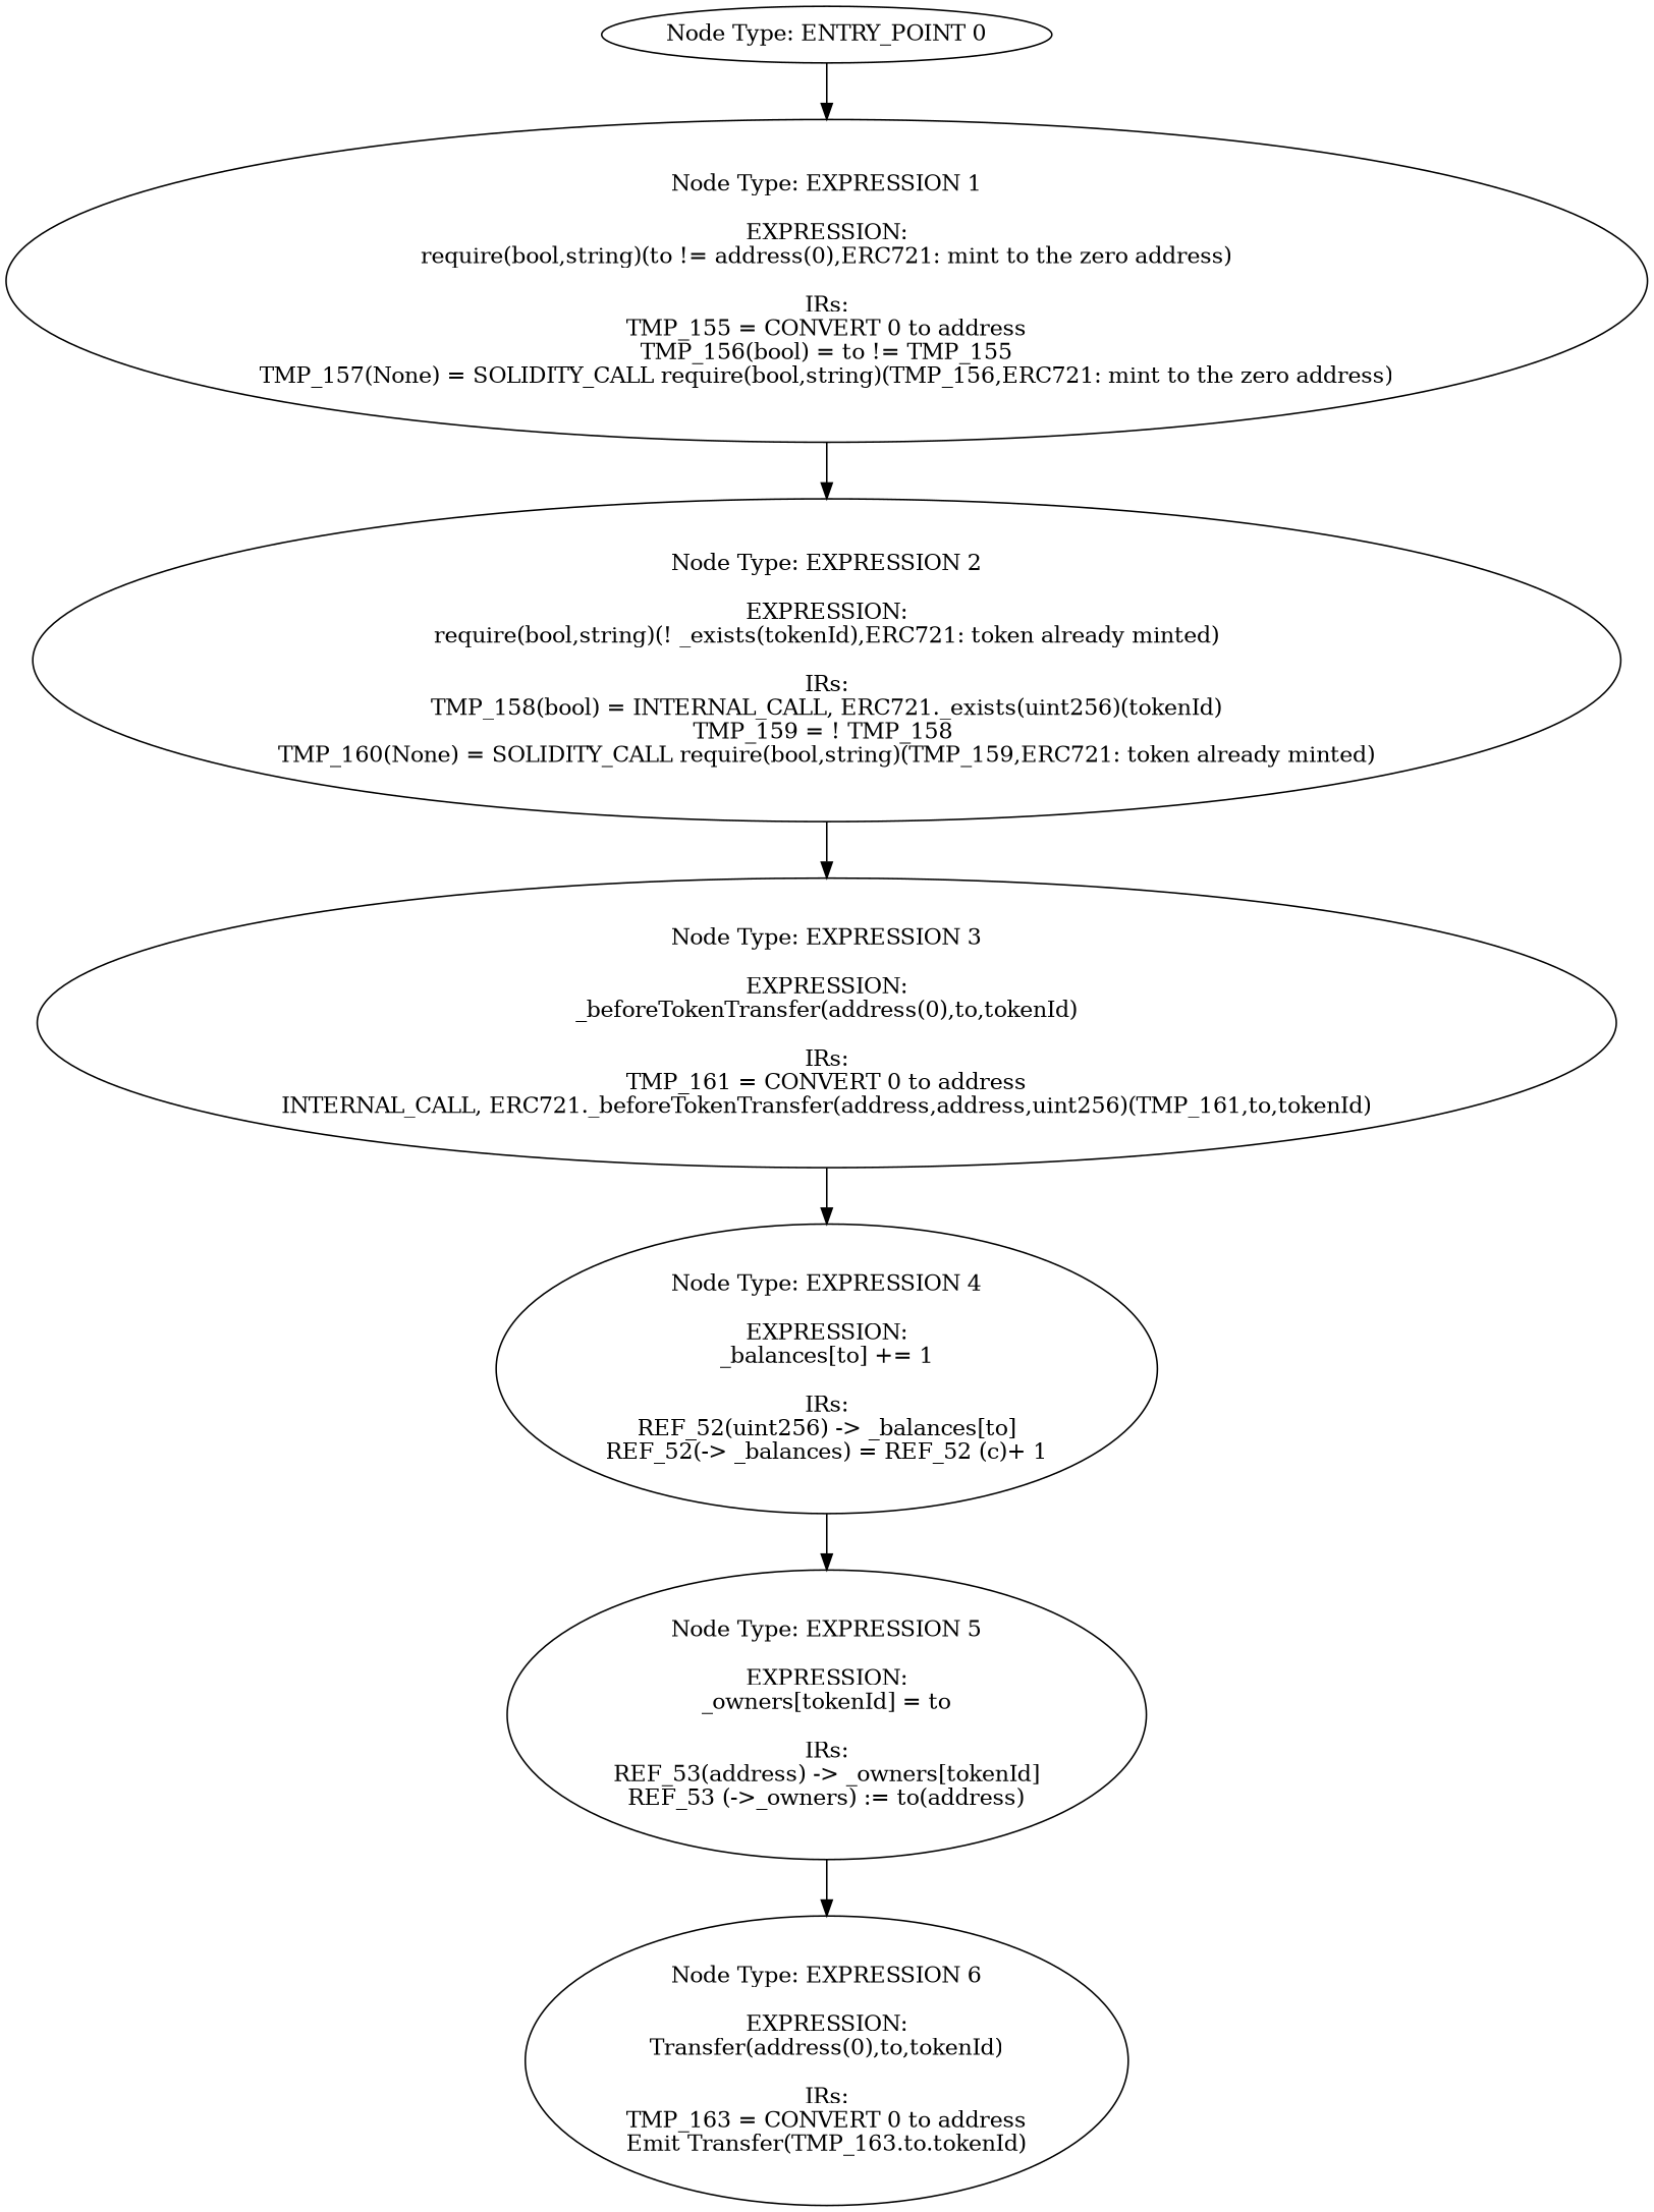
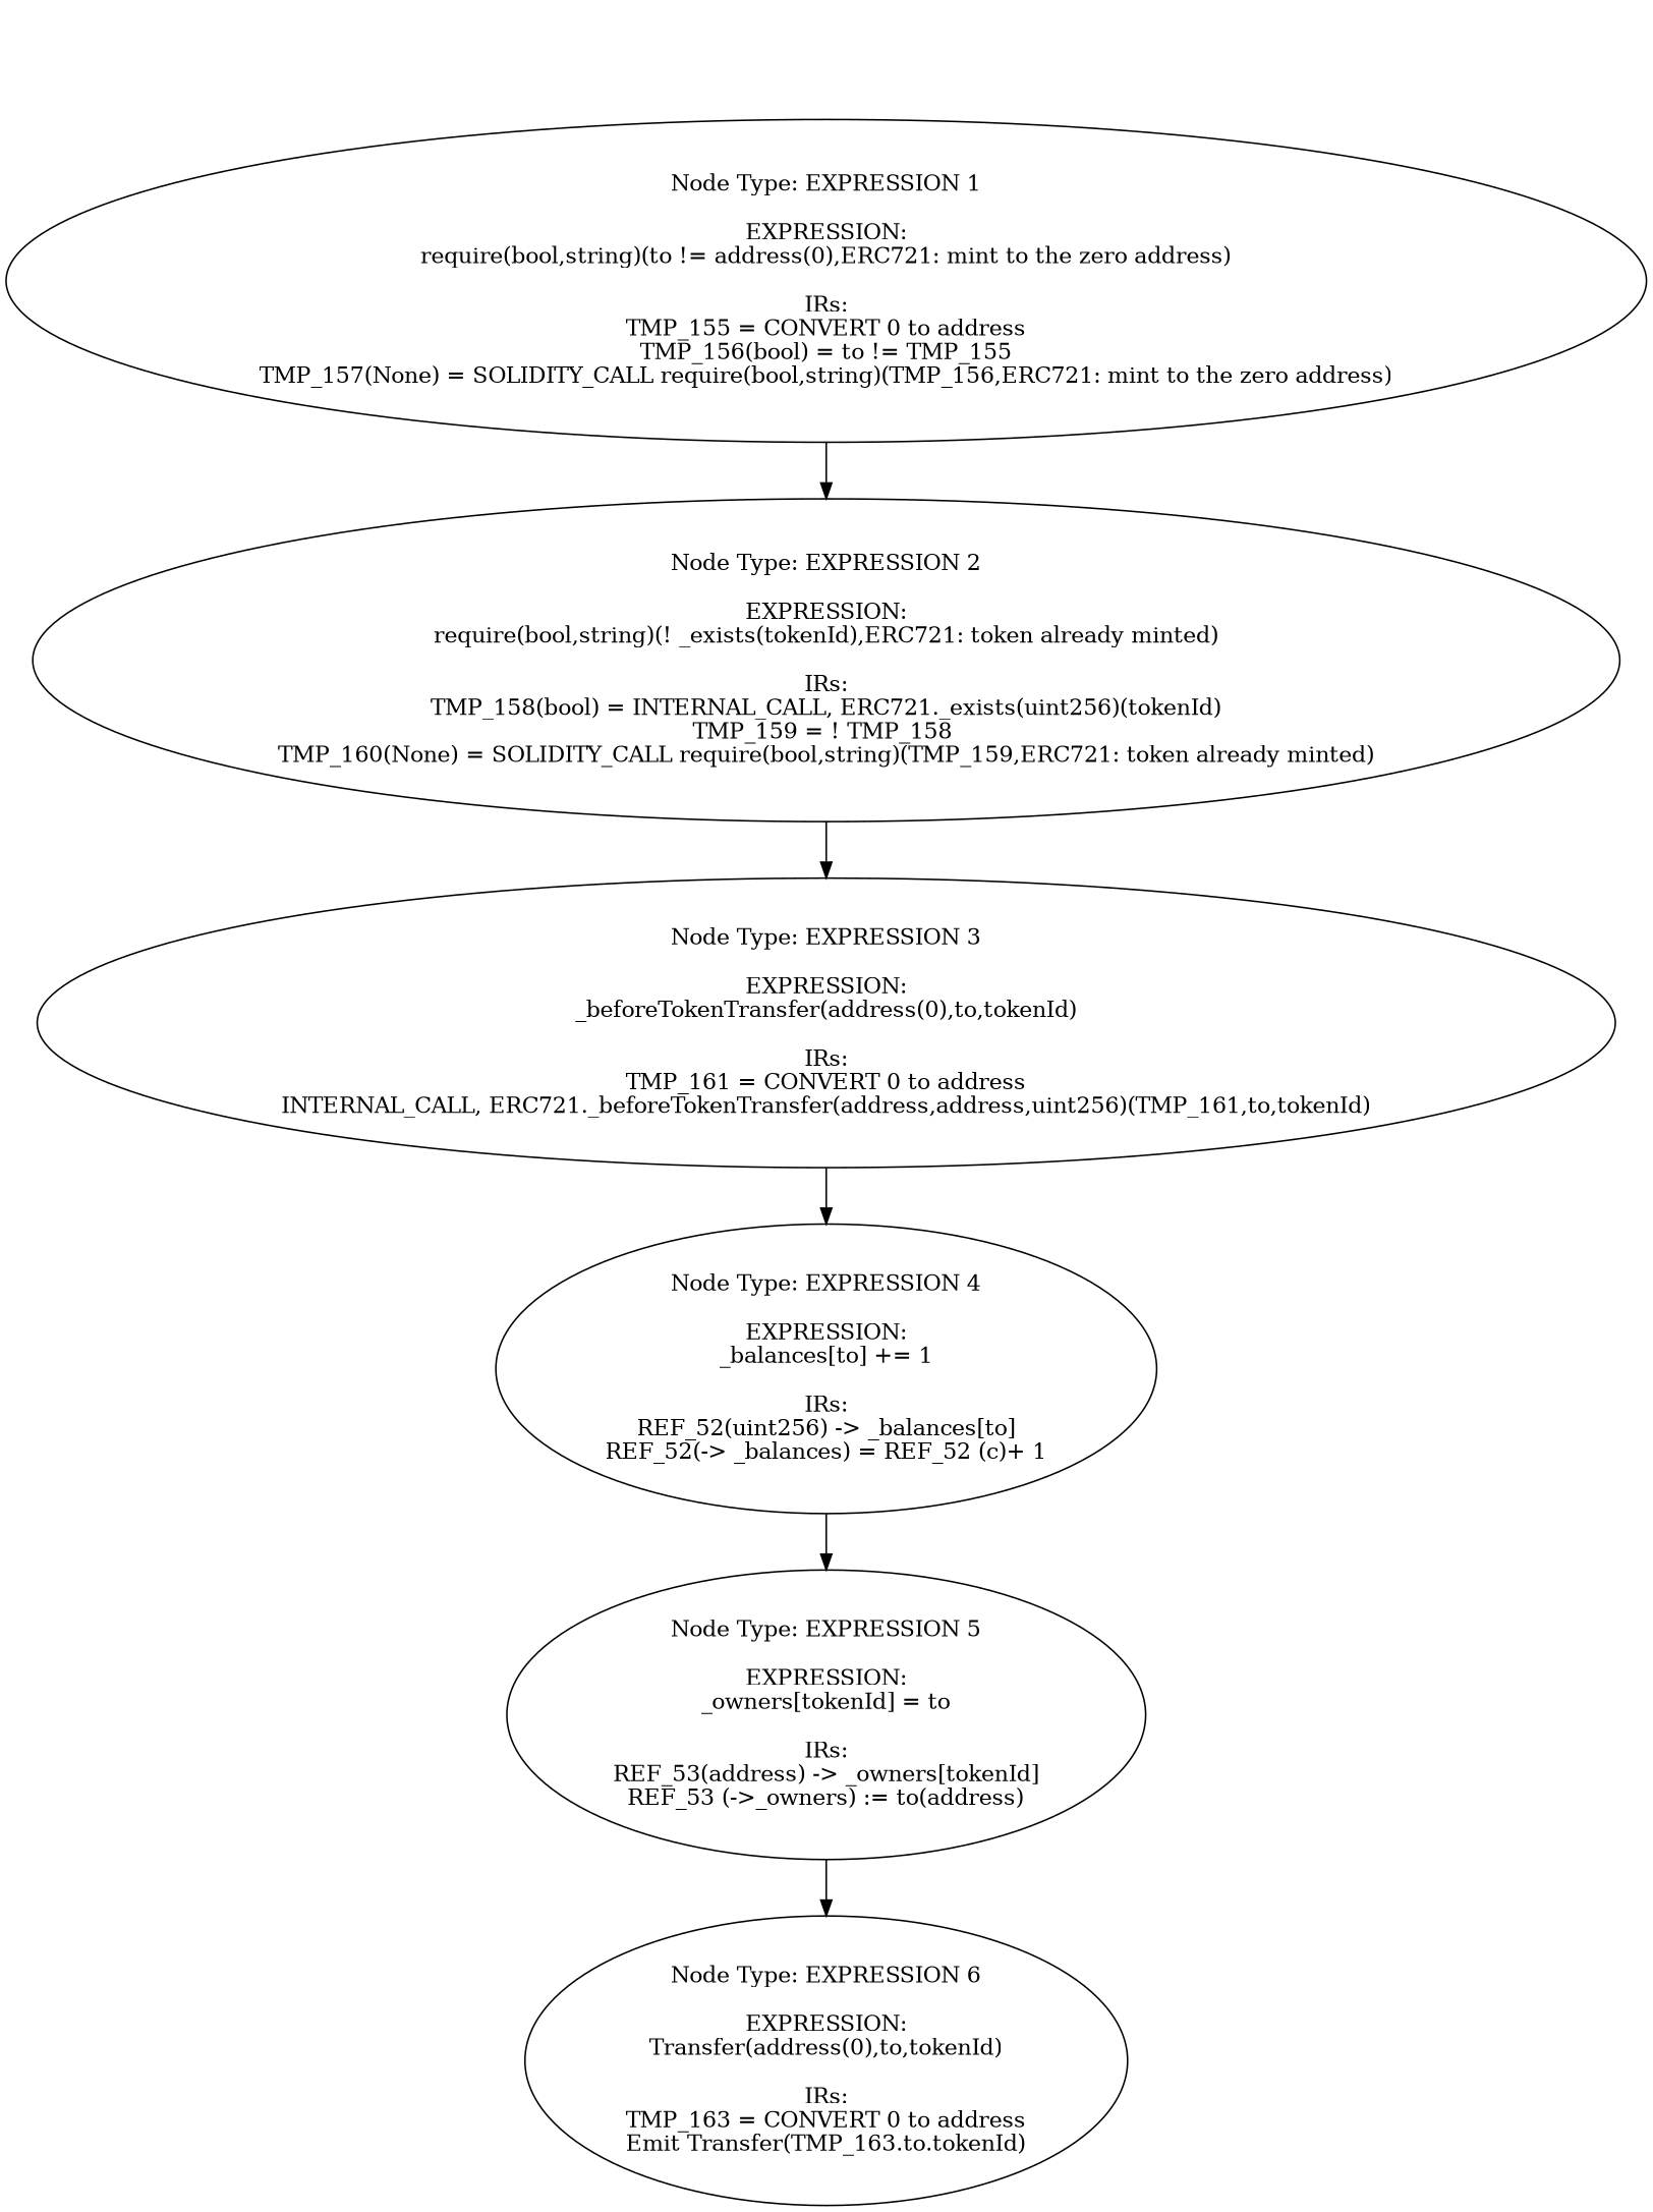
  digraph {
-   n1 [label="Node Type: ENTRY_POINT 0\n"]
    n2 [label="Node Type: EXPRESSION 1\n\nEXPRESSION:\nrequire(bool,string)(to != address(0),ERC721: mint to the zero address)\n\nIRs:\nTMP_155 = CONVERT 0 to address\nTMP_156(bool) = to != TMP_155\nTMP_157(None) = SOLIDITY_CALL require(bool,string)(TMP_156,ERC721: mint to the zero address)"]
    n3 [label="Node Type: EXPRESSION 2\n\nEXPRESSION:\nrequire(bool,string)(! _exists(tokenId),ERC721: token already minted)\n\nIRs:\nTMP_158(bool) = INTERNAL_CALL, ERC721._exists(uint256)(tokenId)\nTMP_159 = ! TMP_158 \nTMP_160(None) = SOLIDITY_CALL require(bool,string)(TMP_159,ERC721: token already minted)"]
    n4 [label="Node Type: EXPRESSION 3\n\nEXPRESSION:\n_beforeTokenTransfer(address(0),to,tokenId)\n\nIRs:\nTMP_161 = CONVERT 0 to address\nINTERNAL_CALL, ERC721._beforeTokenTransfer(address,address,uint256)(TMP_161,to,tokenId)"]
    n5 [label="Node Type: EXPRESSION 4\n\nEXPRESSION:\n_balances[to] += 1\n\nIRs:\nREF_52(uint256) -> _balances[to]\nREF_52(-> _balances) = REF_52 (c)+ 1"]
    n6 [label="Node Type: EXPRESSION 5\n\nEXPRESSION:\n_owners[tokenId] = to\n\nIRs:\nREF_53(address) -> _owners[tokenId]\nREF_53 (->_owners) := to(address)"]
    n7 [label="Node Type: EXPRESSION 6\n\nEXPRESSION:\nTransfer(address(0),to,tokenId)\n\nIRs:\nTMP_163 = CONVERT 0 to address\nEmit Transfer(TMP_163.to.tokenId)"]
-   n1 -> n2
    n2 -> n3
    n3 -> n4
    n4 -> n5
    n5 -> n6
    n6 -> n7
  }
